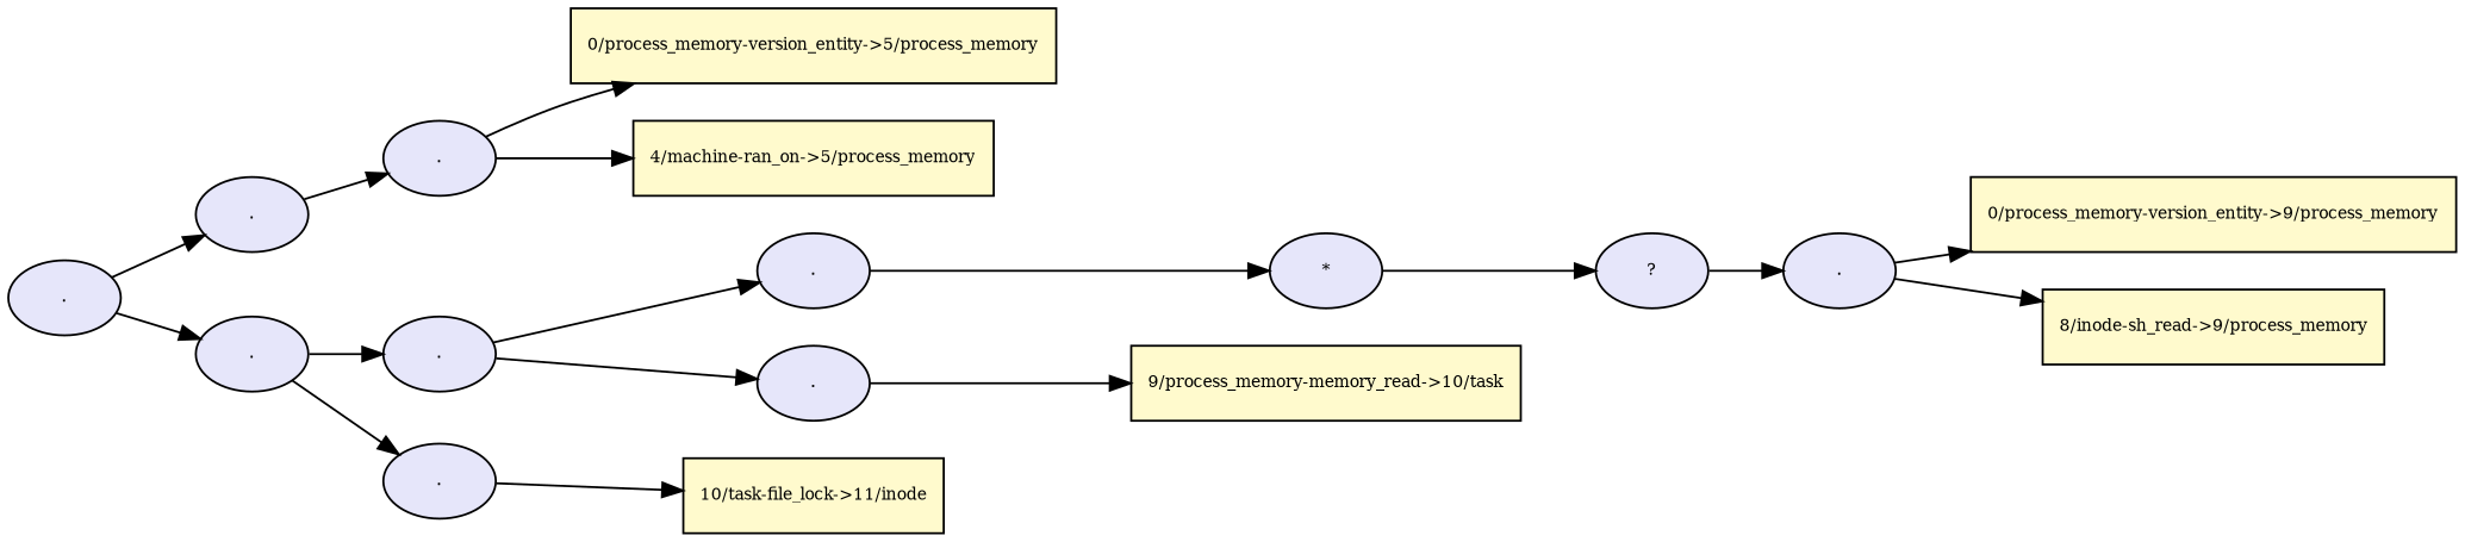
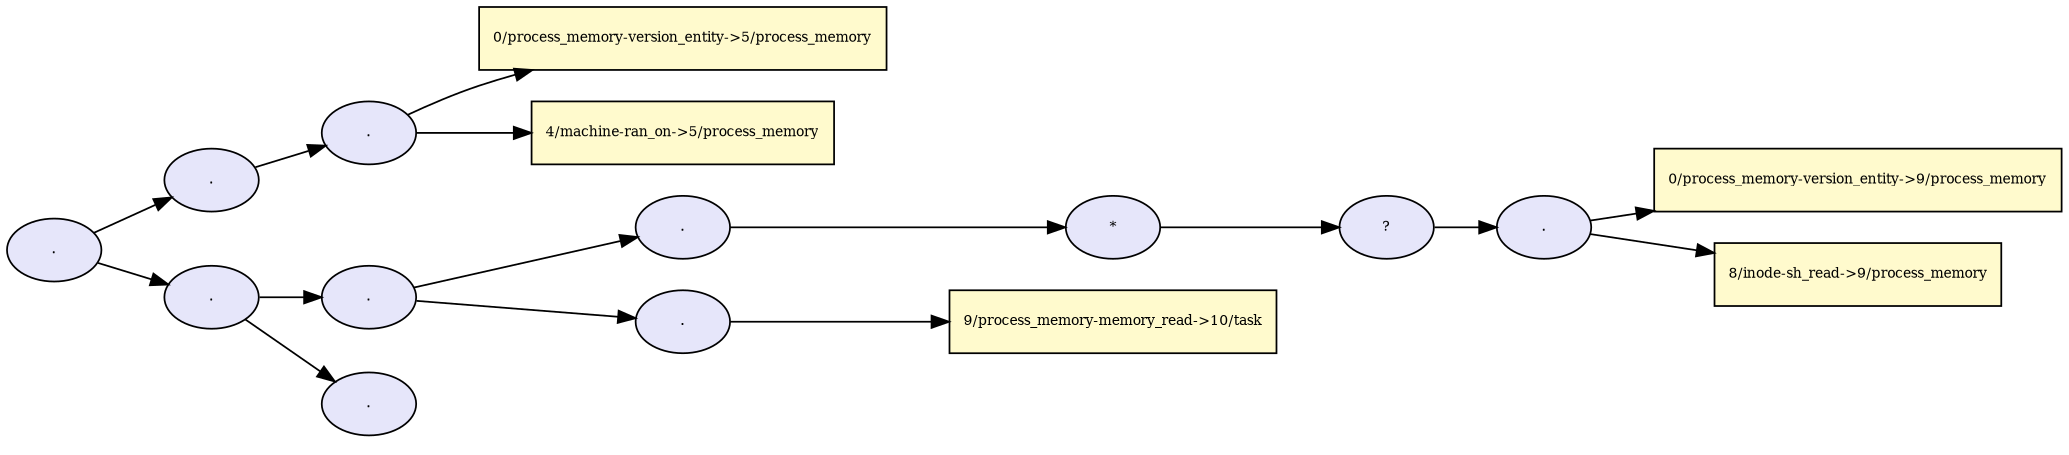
  digraph {
    rankdir=LR
    node [fillcolor="#e6e6fa" fontsize=8 shape=ellipse style=filled]
    edge [color="#000000" fontsize=8]
    n1 [label="."]
    n2 [label="."]
    n3 [label="."]
    n4 [label="."]
    n5 [label="."]
    n6 [label="."]
    n7 [fillcolor="#fffacd" label="0/process_memory-version_entity->5/process_memory" shape=rectangle]
    n8 [fillcolor="#fffacd" label="4/machine-ran_on->5/process_memory" shape=rectangle]
    n9 [label="."]
    n10 [label="."]
-   n11 [fillcolor="#fffacd" label="10/task-file_lock->11/inode" shape=rectangle]
    n12 [label="*"]
    n13 [fillcolor="#fffacd" label="9/process_memory-memory_read->10/task" shape=rectangle]
    n14 [label="?"]
    n15 [label="."]
    n16 [fillcolor="#fffacd" label="0/process_memory-version_entity->9/process_memory" shape=rectangle]
    n17 [fillcolor="#fffacd" label="8/inode-sh_read->9/process_memory" shape=rectangle]
    n1 -> n2
    n1 -> n3
    n2 -> n4
    n3 -> n5
    n3 -> n6
    n4 -> n7
    n4 -> n8
    n5 -> n9
    n5 -> n10
-   n6 -> n11
    n9 -> n12
    n10 -> n13
    n12 -> n14
    n14 -> n15
    n15 -> n16
    n15 -> n17
  }
